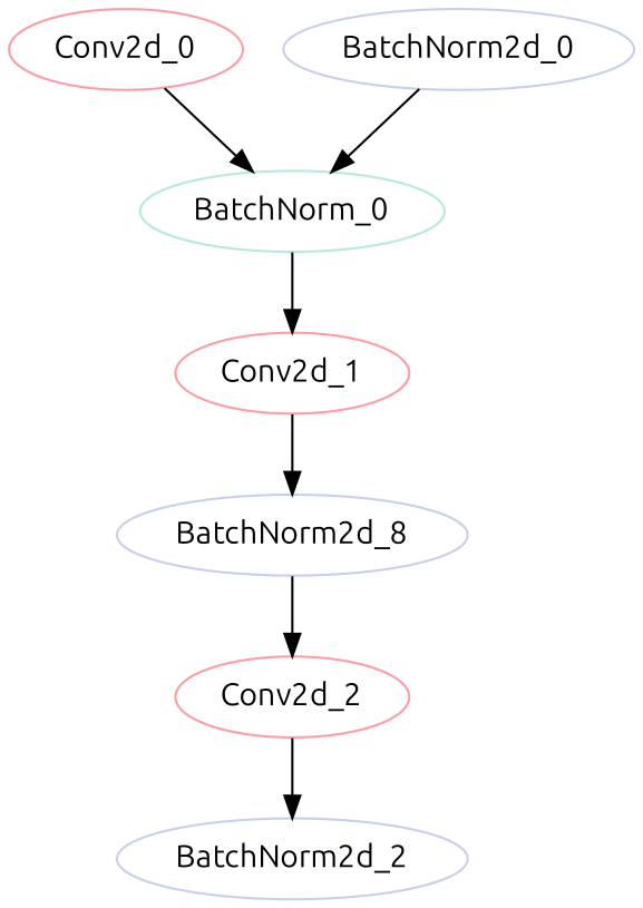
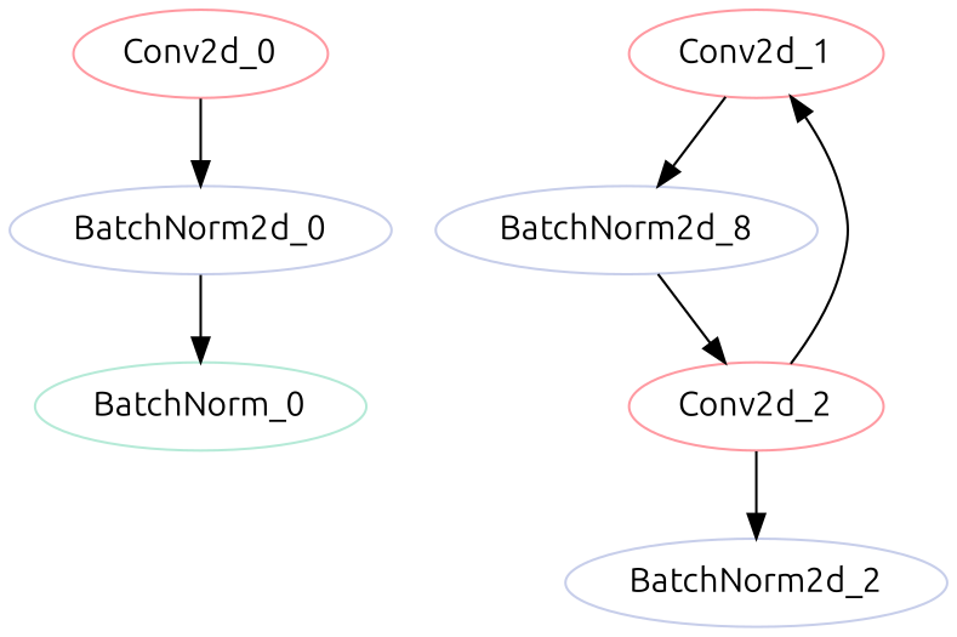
  strict digraph {
    fontname=Ubuntu
    node [color="#FF9AA2" fontname=Ubuntu params=1048576 type=Conv2d]
    edge [fontname=Ubuntu]
    Conv2d_0 [layer_name="layer4.0.conv3"]
    BatchNorm2d_0 [color="#C7CEEA" layer_name="layer4.0.bn3" params=4096 type=BatchNorm2d]
    n3 [color="#B5EAD7" label=BatchNorm_0 layer_name="layer4.0.relu" params=0 type=ReLU]
    Conv2d_1 [layer_name="layer4.0.downsample.0" params=2097152]
    n5 [color="#C7CEEA" label=BatchNorm2d_8 layer_name="layer4.0.downsample.1" params=4096 type=BatchNorm2d]
    Conv2d_2 [layer_name="layer4.1.conv1"]
    BatchNorm2d_2 [color="#C7CEEA" layer_name="layer4.1.bn1" params=1024 type=BatchNorm2d]
-   Conv2d_0 -> n3
+   Conv2d_0 -> BatchNorm2d_0
    BatchNorm2d_0 -> n3
-   n3 -> Conv2d_1
+   Conv2d_2 -> Conv2d_1
    Conv2d_1 -> n5
    n5 -> Conv2d_2
    Conv2d_2 -> BatchNorm2d_2
  }
